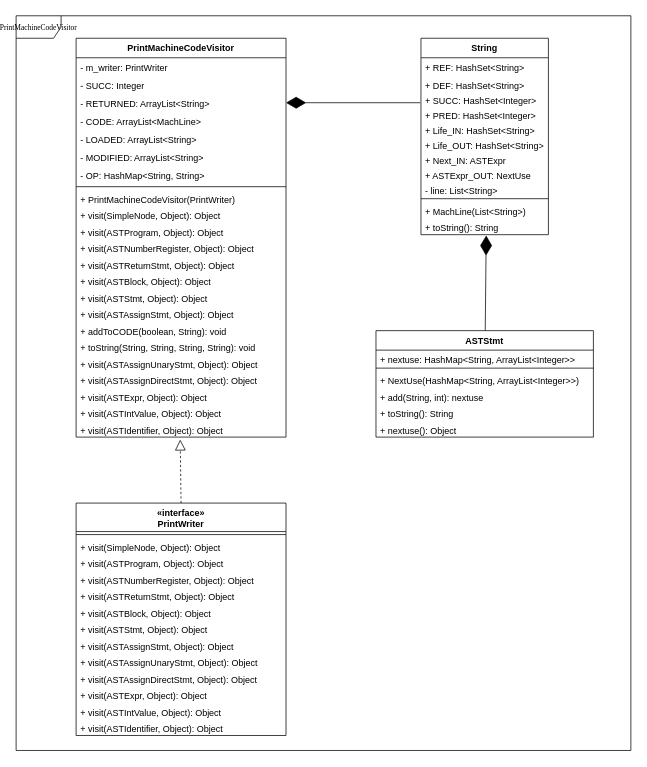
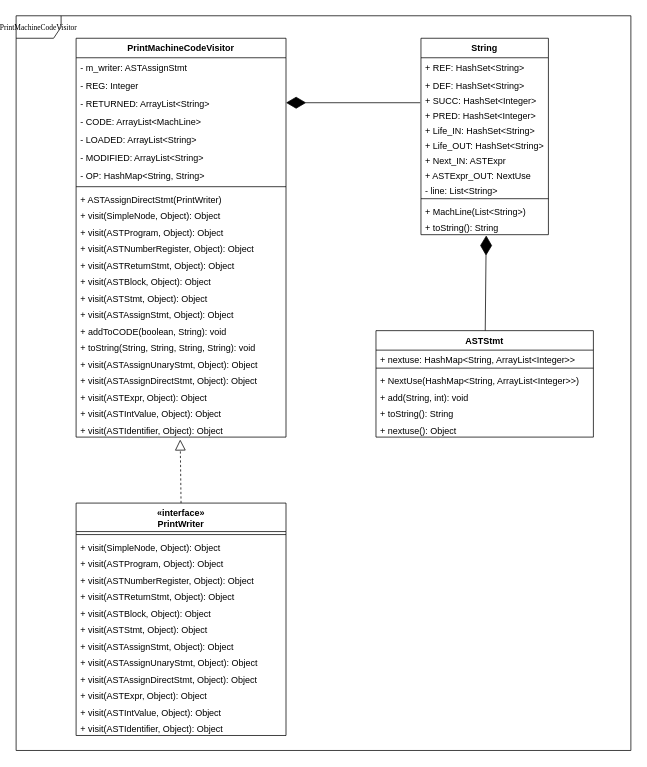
  <mxCell id="0" />
  <mxCell id="1" parent="0" />
  <mxCell id="2" value="PrintMachineCodeVisitor" style="shape=umlFrame;whiteSpace=wrap;html=1;rounded=0;shadow=0;comic=0;labelBackgroundColor=none;strokeWidth=1;fontFamily=Verdana;fontSize=10;align=center;" parent="1" vertex="1"><mxGeometry x="20" y="20" width="820" height="980" as="geometry" /></mxCell>
  <mxCell id="3" value="PrintMachineCodeVisitor" style="swimlane;fontStyle=1;align=center;verticalAlign=top;childLayout=stackLayout;horizontal=1;startSize=26;horizontalStack=0;resizeParent=1;resizeParentMax=0;resizeLast=0;collapsible=1;marginBottom=0;" vertex="1" parent="1"><mxGeometry x="100" y="50" width="280" height="532" as="geometry" /></mxCell>
- <mxCell id="4" value="- m_writer: PrintWriter&#10;" style="text;strokeColor=none;fillColor=none;align=left;verticalAlign=top;spacingLeft=4;spacingRight=4;overflow=hidden;rotatable=0;points=[[0,0.5],[1,0.5]];portConstraint=eastwest;" vertex="1" parent="3"><mxGeometry y="26" width="280" height="24" as="geometry" /></mxCell>
- <mxCell id="5" value="- SUCC: Integer" style="text;strokeColor=none;fillColor=none;align=left;verticalAlign=top;spacingLeft=4;spacingRight=4;overflow=hidden;rotatable=0;points=[[0,0.5],[1,0.5]];portConstraint=eastwest;" vertex="1" parent="3"><mxGeometry y="50" width="280" height="24" as="geometry" /></mxCell>
+ <mxCell id="4" value="- m_writer: ASTAssignStmt&#10;" style="text;strokeColor=none;fillColor=none;align=left;verticalAlign=top;spacingLeft=4;spacingRight=4;overflow=hidden;rotatable=0;points=[[0,0.5],[1,0.5]];portConstraint=eastwest;" vertex="1" parent="3"><mxGeometry y="26" width="280" height="24" as="geometry" /></mxCell>
+ <mxCell id="5" value="- REG: Integer" style="text;strokeColor=none;fillColor=none;align=left;verticalAlign=top;spacingLeft=4;spacingRight=4;overflow=hidden;rotatable=0;points=[[0,0.5],[1,0.5]];portConstraint=eastwest;" vertex="1" parent="3"><mxGeometry y="50" width="280" height="24" as="geometry" /></mxCell>
  <mxCell id="6" value="- RETURNED: ArrayList&lt;String&gt;" style="text;strokeColor=none;fillColor=none;align=left;verticalAlign=top;spacingLeft=4;spacingRight=4;overflow=hidden;rotatable=0;points=[[0,0.5],[1,0.5]];portConstraint=eastwest;" vertex="1" parent="3"><mxGeometry y="74" width="280" height="24" as="geometry" /></mxCell>
  <mxCell id="7" value="- CODE: ArrayList&lt;MachLine&gt;" style="text;strokeColor=none;fillColor=none;align=left;verticalAlign=top;spacingLeft=4;spacingRight=4;overflow=hidden;rotatable=0;points=[[0,0.5],[1,0.5]];portConstraint=eastwest;" vertex="1" parent="3"><mxGeometry y="98" width="280" height="24" as="geometry" /></mxCell>
  <mxCell id="8" value="- LOADED: ArrayList&lt;String&gt;" style="text;strokeColor=none;fillColor=none;align=left;verticalAlign=top;spacingLeft=4;spacingRight=4;overflow=hidden;rotatable=0;points=[[0,0.5],[1,0.5]];portConstraint=eastwest;" vertex="1" parent="3"><mxGeometry y="122" width="280" height="24" as="geometry" /></mxCell>
  <mxCell id="9" value="- MODIFIED: ArrayList&lt;String&gt;" style="text;strokeColor=none;fillColor=none;align=left;verticalAlign=top;spacingLeft=4;spacingRight=4;overflow=hidden;rotatable=0;points=[[0,0.5],[1,0.5]];portConstraint=eastwest;" vertex="1" parent="3"><mxGeometry y="146" width="280" height="24" as="geometry" /></mxCell>
  <mxCell id="10" value="- OP: HashMap&lt;String, String&gt;" style="text;strokeColor=none;fillColor=none;align=left;verticalAlign=top;spacingLeft=4;spacingRight=4;overflow=hidden;rotatable=0;points=[[0,0.5],[1,0.5]];portConstraint=eastwest;" vertex="1" parent="3"><mxGeometry y="170" width="280" height="24" as="geometry" /></mxCell>
  <mxCell id="11" value="" style="line;strokeWidth=1;fillColor=none;align=left;verticalAlign=middle;spacingTop=-1;spacingLeft=3;spacingRight=3;rotatable=0;labelPosition=right;points=[];portConstraint=eastwest;" vertex="1" parent="3"><mxGeometry y="194" width="280" height="8" as="geometry" /></mxCell>
- <mxCell id="12" value="+ PrintMachineCodeVisitor(PrintWriter)" style="text;strokeColor=none;fillColor=none;align=left;verticalAlign=top;spacingLeft=4;spacingRight=4;overflow=hidden;rotatable=0;points=[[0,0.5],[1,0.5]];portConstraint=eastwest;" vertex="1" parent="3"><mxGeometry y="202" width="280" height="22" as="geometry" /></mxCell>
+ <mxCell id="12" value="+ ASTAssignDirectStmt(PrintWriter)" style="text;strokeColor=none;fillColor=none;align=left;verticalAlign=top;spacingLeft=4;spacingRight=4;overflow=hidden;rotatable=0;points=[[0,0.5],[1,0.5]];portConstraint=eastwest;" vertex="1" parent="3"><mxGeometry y="202" width="280" height="22" as="geometry" /></mxCell>
  <mxCell id="13" value="+ visit(SimpleNode, Object): Object" style="text;strokeColor=none;fillColor=none;align=left;verticalAlign=top;spacingLeft=4;spacingRight=4;overflow=hidden;rotatable=0;points=[[0,0.5],[1,0.5]];portConstraint=eastwest;" vertex="1" parent="3"><mxGeometry y="224" width="280" height="22" as="geometry" /></mxCell>
  <mxCell id="14" value="+ visit(ASTProgram, Object): Object" style="text;strokeColor=none;fillColor=none;align=left;verticalAlign=top;spacingLeft=4;spacingRight=4;overflow=hidden;rotatable=0;points=[[0,0.5],[1,0.5]];portConstraint=eastwest;" vertex="1" parent="3"><mxGeometry y="246" width="280" height="22" as="geometry" /></mxCell>
  <mxCell id="15" value="+ visit(ASTNumberRegister, Object): Object" style="text;strokeColor=none;fillColor=none;align=left;verticalAlign=top;spacingLeft=4;spacingRight=4;overflow=hidden;rotatable=0;points=[[0,0.5],[1,0.5]];portConstraint=eastwest;" vertex="1" parent="3"><mxGeometry y="268" width="280" height="22" as="geometry" /></mxCell>
  <mxCell id="16" value="+ visit(ASTReturnStmt, Object): Object" style="text;strokeColor=none;fillColor=none;align=left;verticalAlign=top;spacingLeft=4;spacingRight=4;overflow=hidden;rotatable=0;points=[[0,0.5],[1,0.5]];portConstraint=eastwest;" vertex="1" parent="3"><mxGeometry y="290" width="280" height="22" as="geometry" /></mxCell>
  <mxCell id="17" value="+ visit(ASTBlock, Object): Object" style="text;strokeColor=none;fillColor=none;align=left;verticalAlign=top;spacingLeft=4;spacingRight=4;overflow=hidden;rotatable=0;points=[[0,0.5],[1,0.5]];portConstraint=eastwest;" vertex="1" parent="3"><mxGeometry y="312" width="280" height="22" as="geometry" /></mxCell>
  <mxCell id="18" value="+ visit(ASTStmt, Object): Object" style="text;strokeColor=none;fillColor=none;align=left;verticalAlign=top;spacingLeft=4;spacingRight=4;overflow=hidden;rotatable=0;points=[[0,0.5],[1,0.5]];portConstraint=eastwest;" vertex="1" parent="3"><mxGeometry y="334" width="280" height="22" as="geometry" /></mxCell>
  <mxCell id="19" value="+ visit(ASTAssignStmt, Object): Object" style="text;strokeColor=none;fillColor=none;align=left;verticalAlign=top;spacingLeft=4;spacingRight=4;overflow=hidden;rotatable=0;points=[[0,0.5],[1,0.5]];portConstraint=eastwest;" vertex="1" parent="3"><mxGeometry y="356" width="280" height="22" as="geometry" /></mxCell>
  <mxCell id="20" value="+ addToCODE(boolean, String): void" style="text;strokeColor=none;fillColor=none;align=left;verticalAlign=top;spacingLeft=4;spacingRight=4;overflow=hidden;rotatable=0;points=[[0,0.5],[1,0.5]];portConstraint=eastwest;" vertex="1" parent="3"><mxGeometry y="378" width="280" height="22" as="geometry" /></mxCell>
  <mxCell id="21" value="+ toString(String, String, String, String): void" style="text;strokeColor=none;fillColor=none;align=left;verticalAlign=top;spacingLeft=4;spacingRight=4;overflow=hidden;rotatable=0;points=[[0,0.5],[1,0.5]];portConstraint=eastwest;" vertex="1" parent="3"><mxGeometry y="400" width="280" height="22" as="geometry" /></mxCell>
  <mxCell id="22" value="+ visit(ASTAssignUnaryStmt, Object): Object" style="text;strokeColor=none;fillColor=none;align=left;verticalAlign=top;spacingLeft=4;spacingRight=4;overflow=hidden;rotatable=0;points=[[0,0.5],[1,0.5]];portConstraint=eastwest;" vertex="1" parent="3"><mxGeometry y="422" width="280" height="22" as="geometry" /></mxCell>
  <mxCell id="23" value="+ visit(ASTAssignDirectStmt, Object): Object" style="text;strokeColor=none;fillColor=none;align=left;verticalAlign=top;spacingLeft=4;spacingRight=4;overflow=hidden;rotatable=0;points=[[0,0.5],[1,0.5]];portConstraint=eastwest;" vertex="1" parent="3"><mxGeometry y="444" width="280" height="22" as="geometry" /></mxCell>
  <mxCell id="24" value="+ visit(ASTExpr, Object): Object" style="text;strokeColor=none;fillColor=none;align=left;verticalAlign=top;spacingLeft=4;spacingRight=4;overflow=hidden;rotatable=0;points=[[0,0.5],[1,0.5]];portConstraint=eastwest;" vertex="1" parent="3"><mxGeometry y="466" width="280" height="22" as="geometry" /></mxCell>
  <mxCell id="25" value="+ visit(ASTIntValue, Object): Object" style="text;strokeColor=none;fillColor=none;align=left;verticalAlign=top;spacingLeft=4;spacingRight=4;overflow=hidden;rotatable=0;points=[[0,0.5],[1,0.5]];portConstraint=eastwest;" vertex="1" parent="3"><mxGeometry y="488" width="280" height="22" as="geometry" /></mxCell>
  <mxCell id="26" value="+ visit(ASTIdentifier, Object): Object" style="text;strokeColor=none;fillColor=none;align=left;verticalAlign=top;spacingLeft=4;spacingRight=4;overflow=hidden;rotatable=0;points=[[0,0.5],[1,0.5]];portConstraint=eastwest;" vertex="1" parent="3"><mxGeometry y="510" width="280" height="22" as="geometry" /></mxCell>
  <mxCell id="27" value="ASTStmt" style="swimlane;fontStyle=1;align=center;verticalAlign=top;childLayout=stackLayout;horizontal=1;startSize=26;horizontalStack=0;resizeParent=1;resizeParentMax=0;resizeLast=0;collapsible=1;marginBottom=0;" vertex="1" parent="1"><mxGeometry x="500" y="440" width="290" height="142" as="geometry" /></mxCell>
  <mxCell id="28" value="+ nextuse: HashMap&lt;String, ArrayList&lt;Integer&gt;&gt;" style="text;strokeColor=none;fillColor=none;align=left;verticalAlign=top;spacingLeft=4;spacingRight=4;overflow=hidden;rotatable=0;points=[[0,0.5],[1,0.5]];portConstraint=eastwest;" vertex="1" parent="27"><mxGeometry y="26" width="290" height="20" as="geometry" /></mxCell>
  <mxCell id="29" value="" style="line;strokeWidth=1;fillColor=none;align=left;verticalAlign=middle;spacingTop=-1;spacingLeft=3;spacingRight=3;rotatable=0;labelPosition=right;points=[];portConstraint=eastwest;" vertex="1" parent="27"><mxGeometry y="46" width="290" height="8" as="geometry" /></mxCell>
  <mxCell id="30" value="+ NextUse(HashMap&lt;String, ArrayList&lt;Integer&gt;&gt;)" style="text;strokeColor=none;fillColor=none;align=left;verticalAlign=top;spacingLeft=4;spacingRight=4;overflow=hidden;rotatable=0;points=[[0,0.5],[1,0.5]];portConstraint=eastwest;" vertex="1" parent="27"><mxGeometry y="54" width="290" height="22" as="geometry" /></mxCell>
- <mxCell id="31" value="+ add(String, int): nextuse" style="text;strokeColor=none;fillColor=none;align=left;verticalAlign=top;spacingLeft=4;spacingRight=4;overflow=hidden;rotatable=0;points=[[0,0.5],[1,0.5]];portConstraint=eastwest;" vertex="1" parent="27"><mxGeometry y="76" width="290" height="22" as="geometry" /></mxCell>
+ <mxCell id="31" value="+ add(String, int): void" style="text;strokeColor=none;fillColor=none;align=left;verticalAlign=top;spacingLeft=4;spacingRight=4;overflow=hidden;rotatable=0;points=[[0,0.5],[1,0.5]];portConstraint=eastwest;" vertex="1" parent="27"><mxGeometry y="76" width="290" height="22" as="geometry" /></mxCell>
  <mxCell id="32" value="+ toString(): String" style="text;strokeColor=none;fillColor=none;align=left;verticalAlign=top;spacingLeft=4;spacingRight=4;overflow=hidden;rotatable=0;points=[[0,0.5],[1,0.5]];portConstraint=eastwest;" vertex="1" parent="27"><mxGeometry y="98" width="290" height="22" as="geometry" /></mxCell>
  <mxCell id="33" value="+ nextuse(): Object" style="text;strokeColor=none;fillColor=none;align=left;verticalAlign=top;spacingLeft=4;spacingRight=4;overflow=hidden;rotatable=0;points=[[0,0.5],[1,0.5]];portConstraint=eastwest;" vertex="1" parent="27"><mxGeometry y="120" width="290" height="22" as="geometry" /></mxCell>
  <mxCell id="34" style="edgeStyle=orthogonalEdgeStyle;rounded=0;orthogonalLoop=1;jettySize=auto;html=1;exitX=1;exitY=0.5;exitDx=0;exitDy=0;" edge="1" parent="27" source="31" target="31"><mxGeometry relative="1" as="geometry" /></mxCell>
  <mxCell id="35" value="String" style="swimlane;fontStyle=1;align=center;verticalAlign=top;childLayout=stackLayout;horizontal=1;startSize=26;horizontalStack=0;resizeParent=1;resizeParentMax=0;resizeLast=0;collapsible=1;marginBottom=0;" vertex="1" parent="1"><mxGeometry x="560" y="50" width="170" height="262" as="geometry" /></mxCell>
  <mxCell id="36" value="+ REF: HashSet&lt;String&gt;" style="text;strokeColor=none;fillColor=none;align=left;verticalAlign=top;spacingLeft=4;spacingRight=4;overflow=hidden;rotatable=0;points=[[0,0.5],[1,0.5]];portConstraint=eastwest;" vertex="1" parent="35"><mxGeometry y="26" width="170" height="24" as="geometry" /></mxCell>
  <mxCell id="37" value="+ DEF: HashSet&lt;String&gt;&#10;" style="text;strokeColor=none;fillColor=none;align=left;verticalAlign=top;spacingLeft=4;spacingRight=4;overflow=hidden;rotatable=0;points=[[0,0.5],[1,0.5]];portConstraint=eastwest;" vertex="1" parent="35"><mxGeometry y="50" width="170" height="20" as="geometry" /></mxCell>
  <mxCell id="38" value="+ SUCC: HashSet&lt;Integer&gt;&#10;" style="text;strokeColor=none;fillColor=none;align=left;verticalAlign=top;spacingLeft=4;spacingRight=4;overflow=hidden;rotatable=0;points=[[0,0.5],[1,0.5]];portConstraint=eastwest;" vertex="1" parent="35"><mxGeometry y="70" width="170" height="20" as="geometry" /></mxCell>
  <mxCell id="39" value="+ PRED: HashSet&lt;Integer&gt;&#10;" style="text;strokeColor=none;fillColor=none;align=left;verticalAlign=top;spacingLeft=4;spacingRight=4;overflow=hidden;rotatable=0;points=[[0,0.5],[1,0.5]];portConstraint=eastwest;" vertex="1" parent="35"><mxGeometry y="90" width="170" height="20" as="geometry" /></mxCell>
  <mxCell id="40" value="+ Life_IN: HashSet&lt;String&gt;&#10;" style="text;strokeColor=none;fillColor=none;align=left;verticalAlign=top;spacingLeft=4;spacingRight=4;overflow=hidden;rotatable=0;points=[[0,0.5],[1,0.5]];portConstraint=eastwest;" vertex="1" parent="35"><mxGeometry y="110" width="170" height="20" as="geometry" /></mxCell>
  <mxCell id="41" value="+ Life_OUT: HashSet&lt;String&gt;&#10;" style="text;strokeColor=none;fillColor=none;align=left;verticalAlign=top;spacingLeft=4;spacingRight=4;overflow=hidden;rotatable=0;points=[[0,0.5],[1,0.5]];portConstraint=eastwest;" vertex="1" parent="35"><mxGeometry y="130" width="170" height="20" as="geometry" /></mxCell>
  <mxCell id="42" value="+ Next_IN: ASTExpr&#10;" style="text;strokeColor=none;fillColor=none;align=left;verticalAlign=top;spacingLeft=4;spacingRight=4;overflow=hidden;rotatable=0;points=[[0,0.5],[1,0.5]];portConstraint=eastwest;" vertex="1" parent="35"><mxGeometry y="150" width="170" height="20" as="geometry" /></mxCell>
  <mxCell id="43" value="+ ASTExpr_OUT: NextUse&#10;" style="text;strokeColor=none;fillColor=none;align=left;verticalAlign=top;spacingLeft=4;spacingRight=4;overflow=hidden;rotatable=0;points=[[0,0.5],[1,0.5]];portConstraint=eastwest;" vertex="1" parent="35"><mxGeometry y="170" width="170" height="20" as="geometry" /></mxCell>
  <mxCell id="44" value="- line: List&lt;String&gt;&#10;" style="text;strokeColor=none;fillColor=none;align=left;verticalAlign=top;spacingLeft=4;spacingRight=4;overflow=hidden;rotatable=0;points=[[0,0.5],[1,0.5]];portConstraint=eastwest;" vertex="1" parent="35"><mxGeometry y="190" width="170" height="20" as="geometry" /></mxCell>
  <mxCell id="45" value="" style="line;strokeWidth=1;fillColor=none;align=left;verticalAlign=middle;spacingTop=-1;spacingLeft=3;spacingRight=3;rotatable=0;labelPosition=right;points=[];portConstraint=eastwest;" vertex="1" parent="35"><mxGeometry y="210" width="170" height="8" as="geometry" /></mxCell>
  <mxCell id="46" value="+ MachLine(List&lt;String&gt;)" style="text;strokeColor=none;fillColor=none;align=left;verticalAlign=top;spacingLeft=4;spacingRight=4;overflow=hidden;rotatable=0;points=[[0,0.5],[1,0.5]];portConstraint=eastwest;" vertex="1" parent="35"><mxGeometry y="218" width="170" height="22" as="geometry" /></mxCell>
  <mxCell id="47" value="+ toString(): String" style="text;strokeColor=none;fillColor=none;align=left;verticalAlign=top;spacingLeft=4;spacingRight=4;overflow=hidden;rotatable=0;points=[[0,0.5],[1,0.5]];portConstraint=eastwest;" vertex="1" parent="35"><mxGeometry y="240" width="170" height="22" as="geometry" /></mxCell>
  <mxCell id="48" value="" style="endArrow=diamondThin;endFill=1;endSize=24;html=1;entryX=1;entryY=0.5;entryDx=0;entryDy=0;exitX=-0.006;exitY=-0.2;exitDx=0;exitDy=0;exitPerimeter=0;" edge="1" parent="1" source="39" target="6"><mxGeometry width="160" relative="1" as="geometry"><mxPoint x="500" y="340" as="sourcePoint" /><mxPoint x="660" y="340" as="targetPoint" /></mxGeometry></mxCell>
  <mxCell id="49" value="" style="endArrow=diamondThin;endFill=1;endSize=24;html=1;entryX=0.512;entryY=1.045;entryDx=0;entryDy=0;entryPerimeter=0;" edge="1" parent="1" source="27" target="47"><mxGeometry width="160" relative="1" as="geometry"><mxPoint x="500" y="340" as="sourcePoint" /><mxPoint x="660" y="340" as="targetPoint" /></mxGeometry></mxCell>
  <mxCell id="50" value="«interface»&#10;PrintWriter" style="swimlane;fontStyle=1;align=center;verticalAlign=top;childLayout=stackLayout;horizontal=1;startSize=38;horizontalStack=0;resizeParent=1;resizeParentMax=0;resizeLast=0;collapsible=1;marginBottom=0;" vertex="1" parent="1"><mxGeometry x="100" y="670" width="280" height="310" as="geometry" /></mxCell>
  <mxCell id="51" value="" style="line;strokeWidth=1;fillColor=none;align=left;verticalAlign=middle;spacingTop=-1;spacingLeft=3;spacingRight=3;rotatable=0;labelPosition=right;points=[];portConstraint=eastwest;" vertex="1" parent="50"><mxGeometry y="38" width="280" height="8" as="geometry" /></mxCell>
  <mxCell id="52" value="+ visit(SimpleNode, Object): Object" style="text;strokeColor=none;fillColor=none;align=left;verticalAlign=top;spacingLeft=4;spacingRight=4;overflow=hidden;rotatable=0;points=[[0,0.5],[1,0.5]];portConstraint=eastwest;" vertex="1" parent="50"><mxGeometry y="46" width="280" height="22" as="geometry" /></mxCell>
  <mxCell id="53" value="+ visit(ASTProgram, Object): Object" style="text;strokeColor=none;fillColor=none;align=left;verticalAlign=top;spacingLeft=4;spacingRight=4;overflow=hidden;rotatable=0;points=[[0,0.5],[1,0.5]];portConstraint=eastwest;" vertex="1" parent="50"><mxGeometry y="68" width="280" height="22" as="geometry" /></mxCell>
  <mxCell id="54" value="+ visit(ASTNumberRegister, Object): Object" style="text;strokeColor=none;fillColor=none;align=left;verticalAlign=top;spacingLeft=4;spacingRight=4;overflow=hidden;rotatable=0;points=[[0,0.5],[1,0.5]];portConstraint=eastwest;" vertex="1" parent="50"><mxGeometry y="90" width="280" height="22" as="geometry" /></mxCell>
  <mxCell id="55" value="+ visit(ASTReturnStmt, Object): Object" style="text;strokeColor=none;fillColor=none;align=left;verticalAlign=top;spacingLeft=4;spacingRight=4;overflow=hidden;rotatable=0;points=[[0,0.5],[1,0.5]];portConstraint=eastwest;" vertex="1" parent="50"><mxGeometry y="112" width="280" height="22" as="geometry" /></mxCell>
  <mxCell id="56" value="+ visit(ASTBlock, Object): Object" style="text;strokeColor=none;fillColor=none;align=left;verticalAlign=top;spacingLeft=4;spacingRight=4;overflow=hidden;rotatable=0;points=[[0,0.5],[1,0.5]];portConstraint=eastwest;" vertex="1" parent="50"><mxGeometry y="134" width="280" height="22" as="geometry" /></mxCell>
  <mxCell id="57" value="+ visit(ASTStmt, Object): Object" style="text;strokeColor=none;fillColor=none;align=left;verticalAlign=top;spacingLeft=4;spacingRight=4;overflow=hidden;rotatable=0;points=[[0,0.5],[1,0.5]];portConstraint=eastwest;" vertex="1" parent="50"><mxGeometry y="156" width="280" height="22" as="geometry" /></mxCell>
  <mxCell id="58" value="+ visit(ASTAssignStmt, Object): Object" style="text;strokeColor=none;fillColor=none;align=left;verticalAlign=top;spacingLeft=4;spacingRight=4;overflow=hidden;rotatable=0;points=[[0,0.5],[1,0.5]];portConstraint=eastwest;" vertex="1" parent="50"><mxGeometry y="178" width="280" height="22" as="geometry" /></mxCell>
  <mxCell id="59" value="+ visit(ASTAssignUnaryStmt, Object): Object" style="text;strokeColor=none;fillColor=none;align=left;verticalAlign=top;spacingLeft=4;spacingRight=4;overflow=hidden;rotatable=0;points=[[0,0.5],[1,0.5]];portConstraint=eastwest;" vertex="1" parent="50"><mxGeometry y="200" width="280" height="22" as="geometry" /></mxCell>
  <mxCell id="60" value="+ visit(ASTAssignDirectStmt, Object): Object" style="text;strokeColor=none;fillColor=none;align=left;verticalAlign=top;spacingLeft=4;spacingRight=4;overflow=hidden;rotatable=0;points=[[0,0.5],[1,0.5]];portConstraint=eastwest;" vertex="1" parent="50"><mxGeometry y="222" width="280" height="22" as="geometry" /></mxCell>
  <mxCell id="61" value="+ visit(ASTExpr, Object): Object" style="text;strokeColor=none;fillColor=none;align=left;verticalAlign=top;spacingLeft=4;spacingRight=4;overflow=hidden;rotatable=0;points=[[0,0.5],[1,0.5]];portConstraint=eastwest;" vertex="1" parent="50"><mxGeometry y="244" width="280" height="22" as="geometry" /></mxCell>
  <mxCell id="62" value="+ visit(ASTIntValue, Object): Object" style="text;strokeColor=none;fillColor=none;align=left;verticalAlign=top;spacingLeft=4;spacingRight=4;overflow=hidden;rotatable=0;points=[[0,0.5],[1,0.5]];portConstraint=eastwest;" vertex="1" parent="50"><mxGeometry y="266" width="280" height="22" as="geometry" /></mxCell>
  <mxCell id="63" value="+ visit(ASTIdentifier, Object): Object" style="text;strokeColor=none;fillColor=none;align=left;verticalAlign=top;spacingLeft=4;spacingRight=4;overflow=hidden;rotatable=0;points=[[0,0.5],[1,0.5]];portConstraint=eastwest;" vertex="1" parent="50"><mxGeometry y="288" width="280" height="22" as="geometry" /></mxCell>
  <mxCell id="64" value="" style="endArrow=block;dashed=1;endFill=0;endSize=12;html=1;entryX=0.496;entryY=1.149;entryDx=0;entryDy=0;entryPerimeter=0;exitX=0.5;exitY=0;exitDx=0;exitDy=0;" edge="1" parent="1" source="50" target="26"><mxGeometry width="160" relative="1" as="geometry"><mxPoint x="170" y="620" as="sourcePoint" /><mxPoint x="290" y="620.42" as="targetPoint" /></mxGeometry></mxCell>
